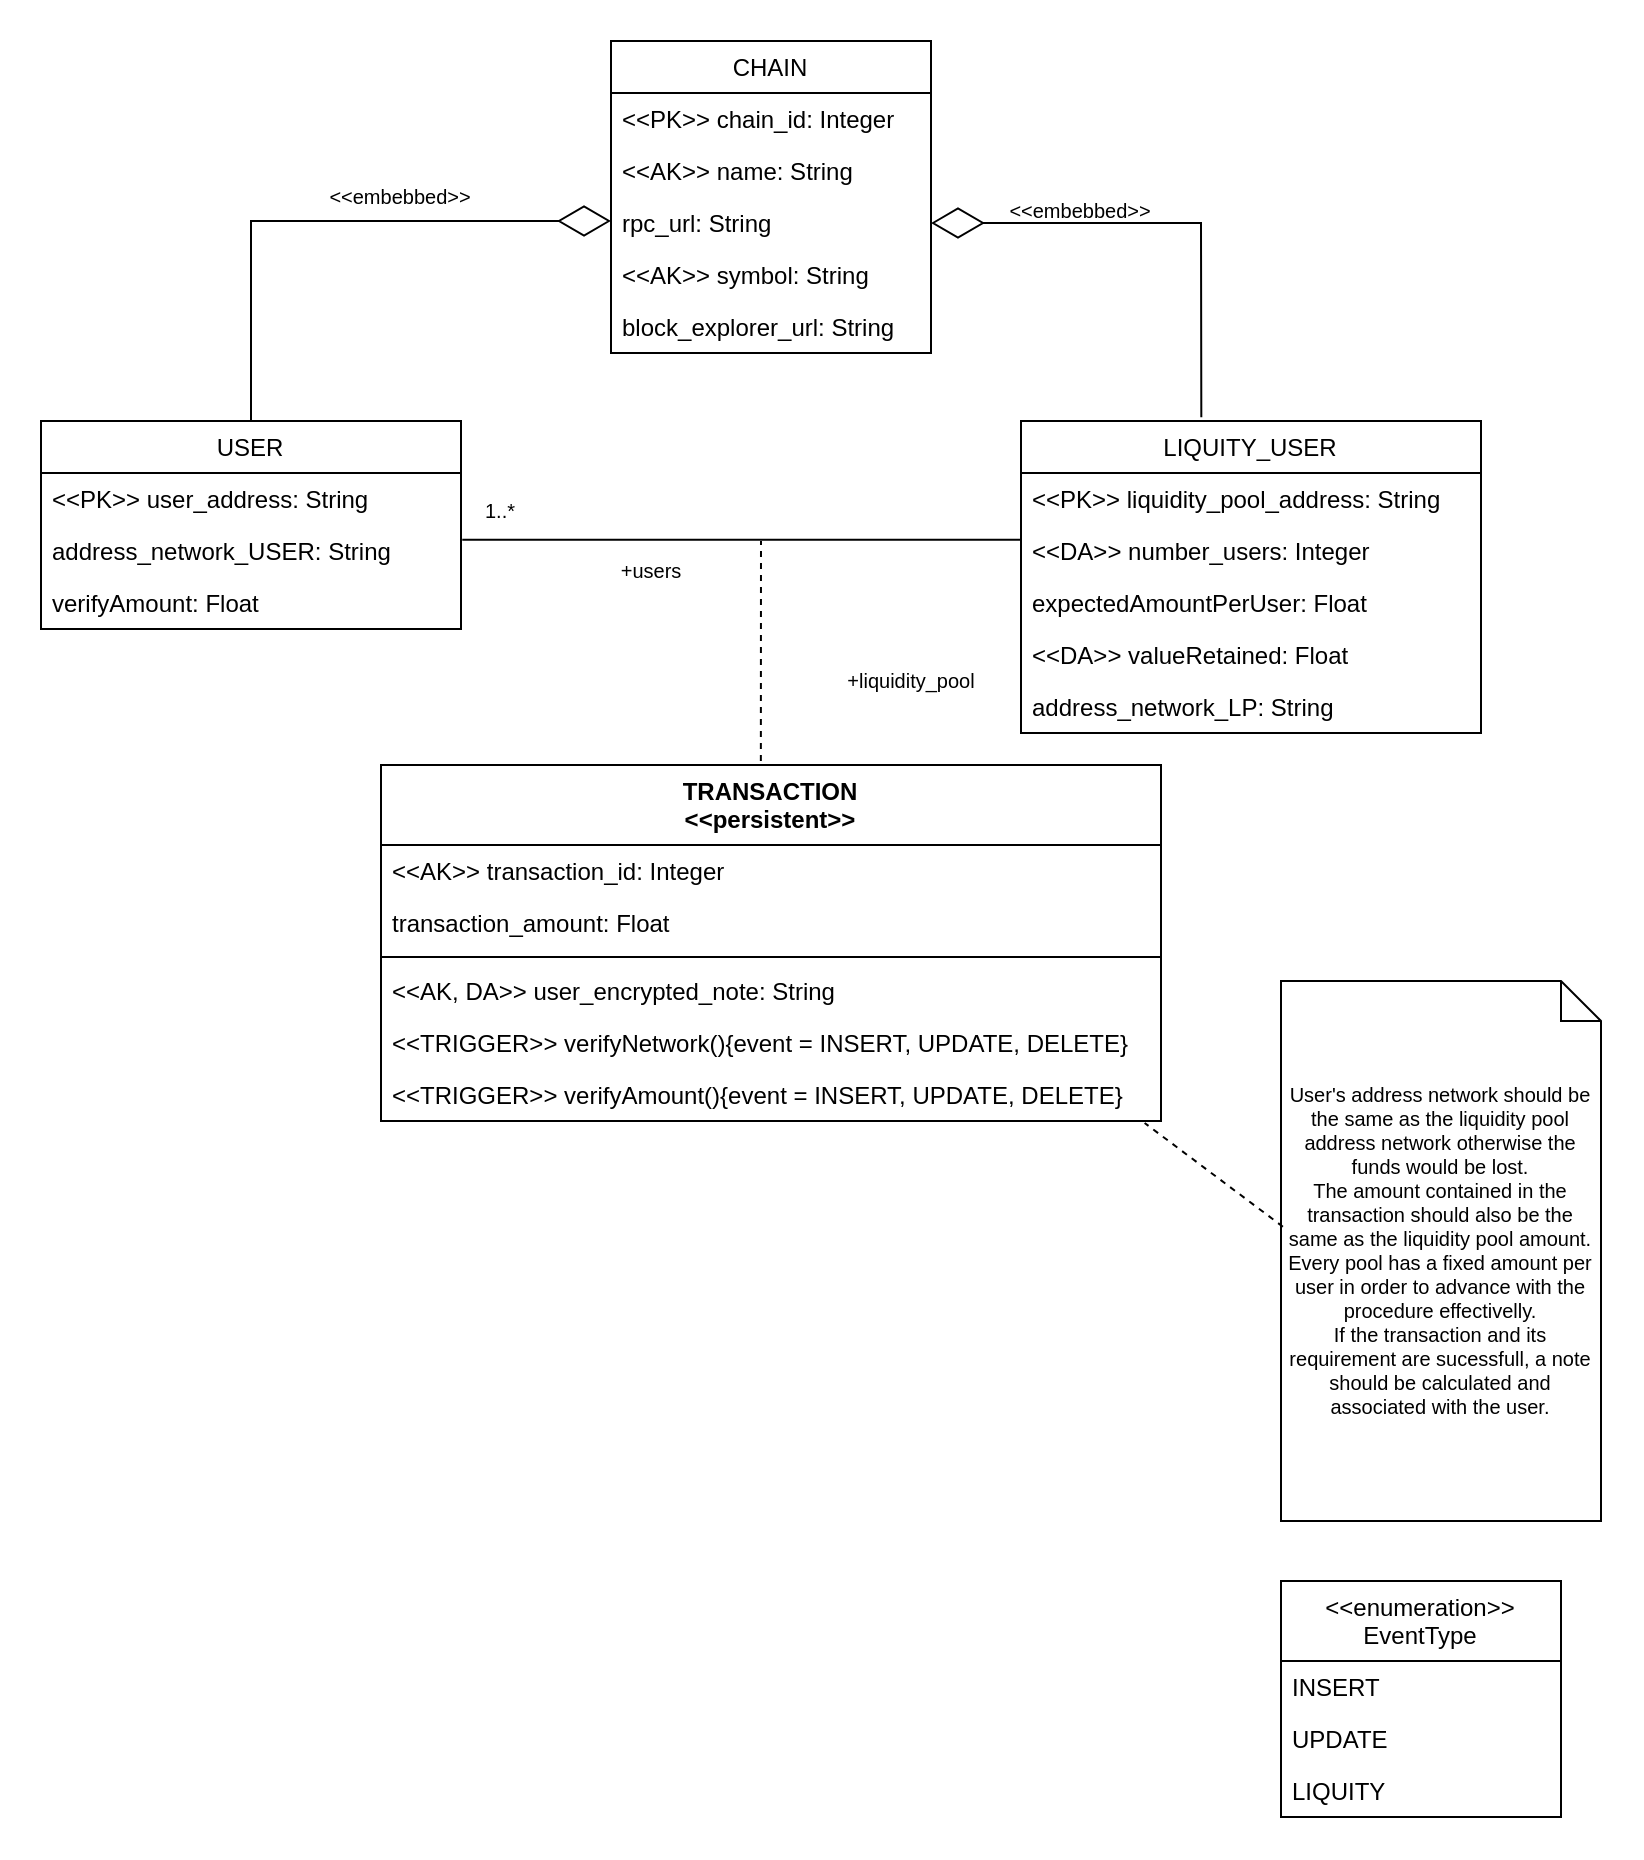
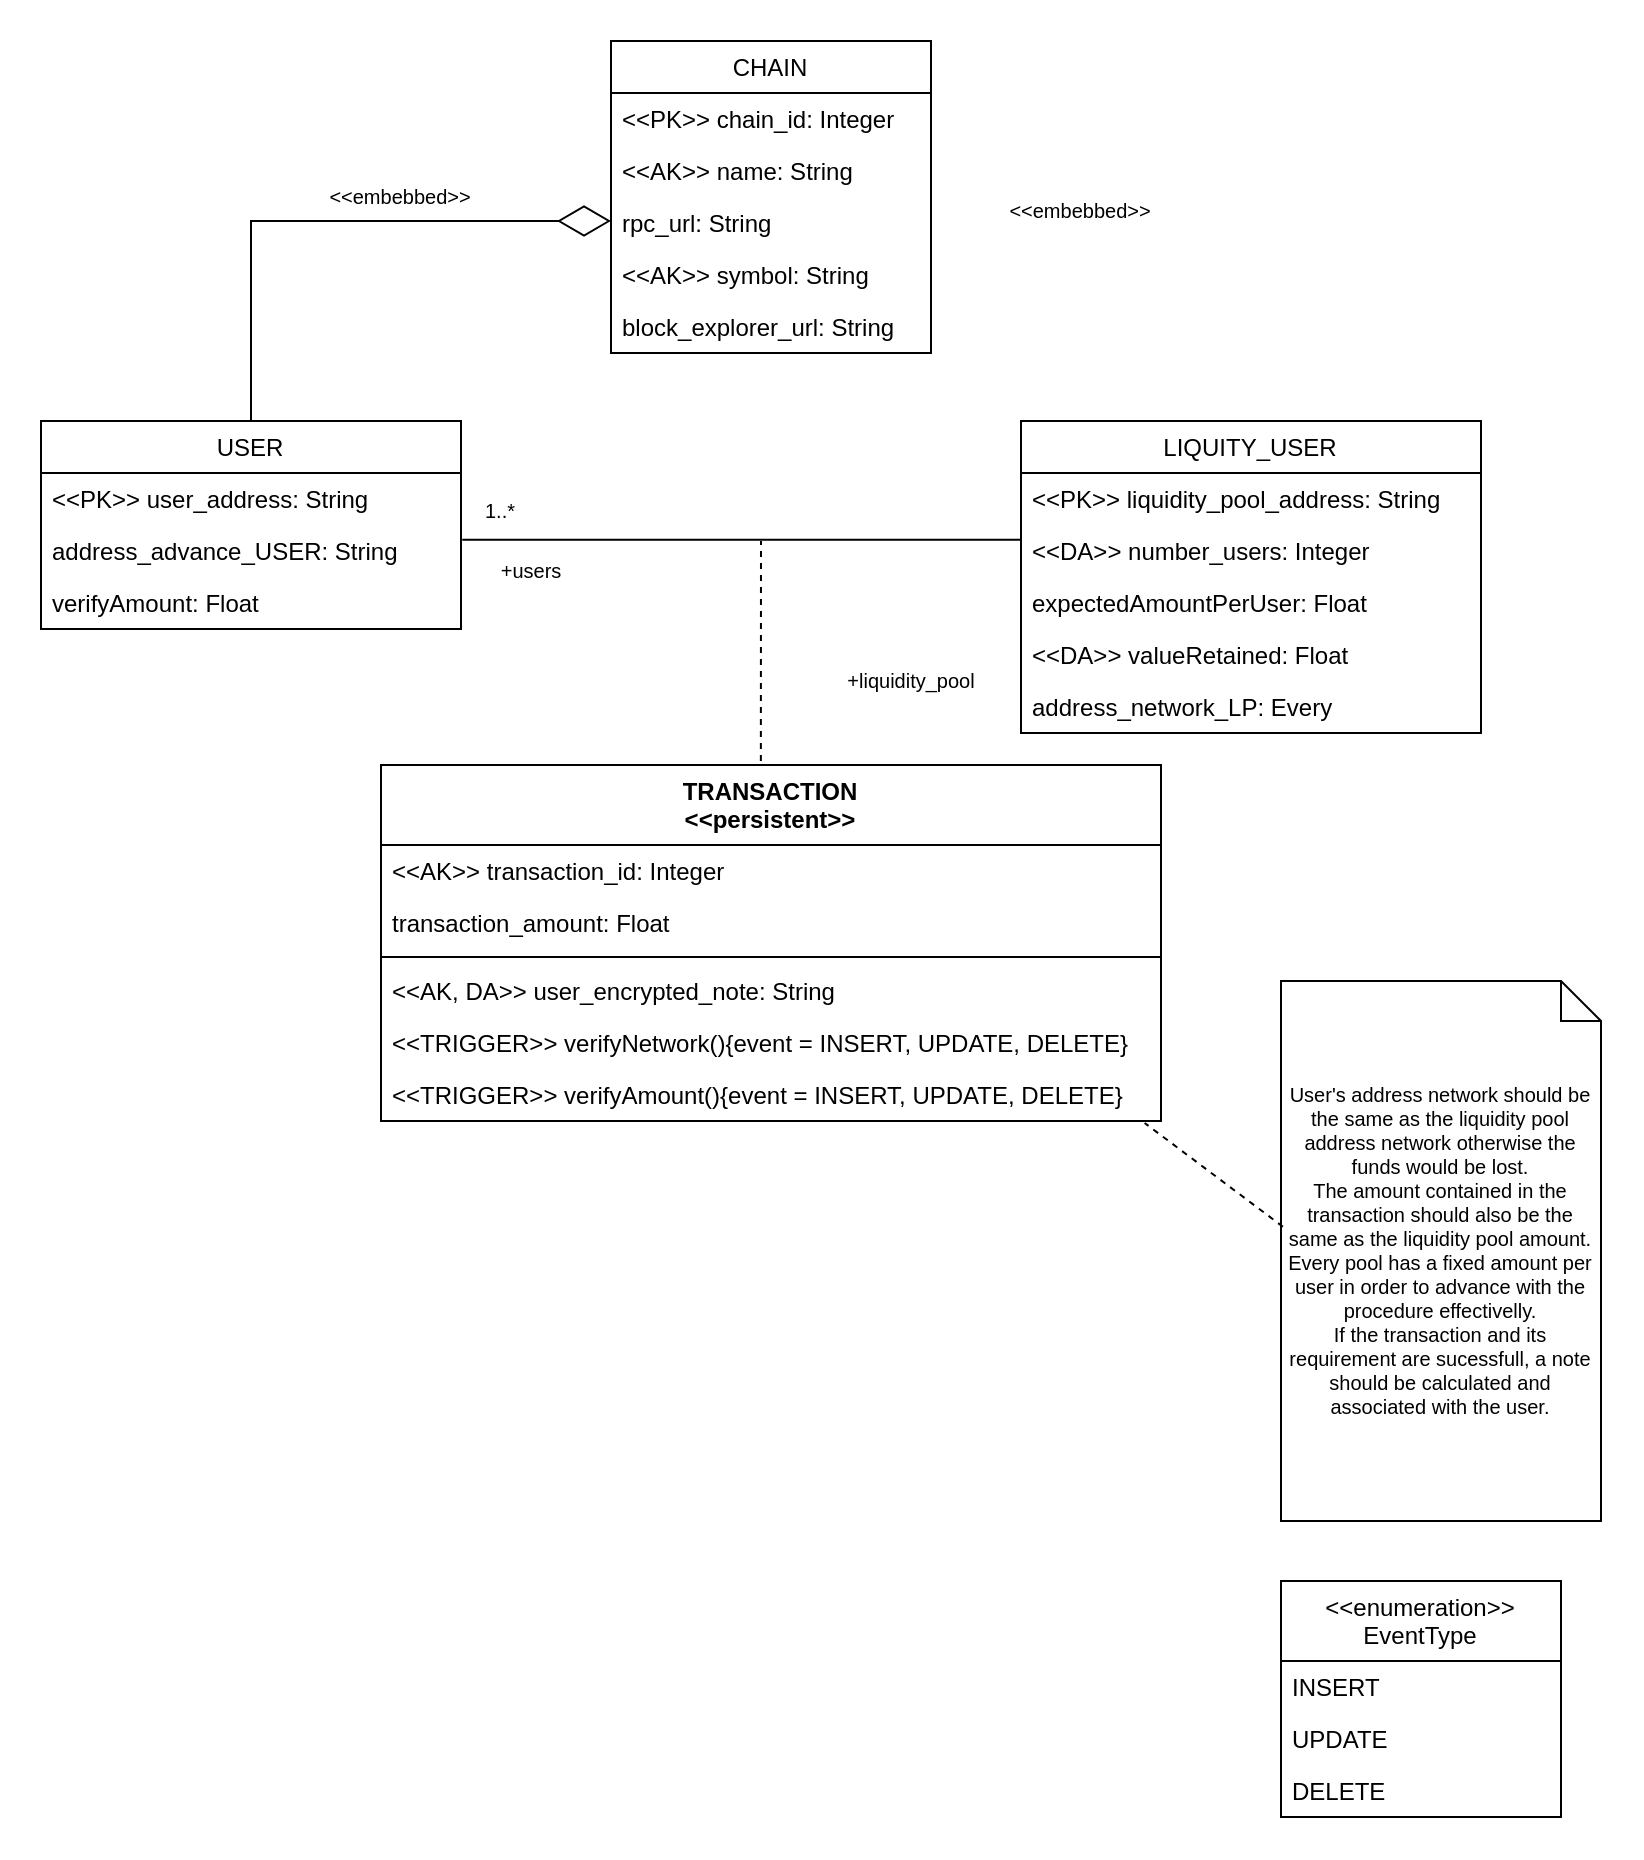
  <mxCell id="0" />
  <mxCell id="1" parent="0" />
  <mxCell id="2" value="CHAIN" style="swimlane;fontStyle=0;childLayout=stackLayout;horizontal=1;startSize=26;fillColor=none;horizontalStack=0;resizeParent=1;resizeParentMax=0;resizeLast=0;collapsible=1;marginBottom=0;" parent="1" vertex="1"><mxGeometry x="305" y="20" width="160" height="156" as="geometry" /></mxCell>
  <mxCell id="3" value="&lt;&lt;PK&gt;&gt; chain_id: Integer" style="text;strokeColor=none;fillColor=none;align=left;verticalAlign=top;spacingLeft=4;spacingRight=4;overflow=hidden;rotatable=0;points=[[0,0.5],[1,0.5]];portConstraint=eastwest;" parent="2" vertex="1"><mxGeometry y="26" width="160" height="26" as="geometry" /></mxCell>
  <mxCell id="4" value="&lt;&lt;AK&gt;&gt; name: String" style="text;strokeColor=none;fillColor=none;align=left;verticalAlign=top;spacingLeft=4;spacingRight=4;overflow=hidden;rotatable=0;points=[[0,0.5],[1,0.5]];portConstraint=eastwest;" parent="2" vertex="1"><mxGeometry y="52" width="160" height="26" as="geometry" /></mxCell>
  <mxCell id="5" value="rpc_url: String" style="text;strokeColor=none;fillColor=none;align=left;verticalAlign=top;spacingLeft=4;spacingRight=4;overflow=hidden;rotatable=0;points=[[0,0.5],[1,0.5]];portConstraint=eastwest;" parent="2" vertex="1"><mxGeometry y="78" width="160" height="26" as="geometry" /></mxCell>
  <mxCell id="6" value="&lt;&lt;AK&gt;&gt; symbol: String" style="text;strokeColor=none;fillColor=none;align=left;verticalAlign=top;spacingLeft=4;spacingRight=4;overflow=hidden;rotatable=0;points=[[0,0.5],[1,0.5]];portConstraint=eastwest;" parent="2" vertex="1"><mxGeometry y="104" width="160" height="26" as="geometry" /></mxCell>
  <mxCell id="7" value="block_explorer_url: String" style="text;strokeColor=none;fillColor=none;align=left;verticalAlign=top;spacingLeft=4;spacingRight=4;overflow=hidden;rotatable=0;points=[[0,0.5],[1,0.5]];portConstraint=eastwest;" parent="2" vertex="1"><mxGeometry y="130" width="160" height="26" as="geometry" /></mxCell>
  <mxCell id="8" value="USER" style="swimlane;fontStyle=0;childLayout=stackLayout;horizontal=1;startSize=26;fillColor=none;horizontalStack=0;resizeParent=1;resizeParentMax=0;resizeLast=0;collapsible=1;marginBottom=0;" parent="1" vertex="1"><mxGeometry x="20" y="210" width="210" height="104" as="geometry" /></mxCell>
  <mxCell id="9" value="&lt;&lt;PK&gt;&gt; user_address: String" style="text;strokeColor=none;fillColor=none;align=left;verticalAlign=top;spacingLeft=4;spacingRight=4;overflow=hidden;rotatable=0;points=[[0,0.5],[1,0.5]];portConstraint=eastwest;" parent="8" vertex="1"><mxGeometry y="26" width="210" height="26" as="geometry" /></mxCell>
- <mxCell id="10" value="address_network_USER: String" style="text;strokeColor=none;fillColor=none;align=left;verticalAlign=top;spacingLeft=4;spacingRight=4;overflow=hidden;rotatable=0;points=[[0,0.5],[1,0.5]];portConstraint=eastwest;" parent="8" vertex="1"><mxGeometry y="52" width="210" height="26" as="geometry" /></mxCell>
+ <mxCell id="10" value="address_advance_USER: String" style="text;strokeColor=none;fillColor=none;align=left;verticalAlign=top;spacingLeft=4;spacingRight=4;overflow=hidden;rotatable=0;points=[[0,0.5],[1,0.5]];portConstraint=eastwest;" parent="8" vertex="1"><mxGeometry y="52" width="210" height="26" as="geometry" /></mxCell>
  <mxCell id="11" value="verifyAmount: Float" style="text;strokeColor=none;fillColor=none;align=left;verticalAlign=top;spacingLeft=4;spacingRight=4;overflow=hidden;rotatable=0;points=[[0,0.5],[1,0.5]];portConstraint=eastwest;" parent="8" vertex="1"><mxGeometry y="78" width="210" height="26" as="geometry" /></mxCell>
  <mxCell id="12" value="LIQUITY_USER" style="swimlane;fontStyle=0;childLayout=stackLayout;horizontal=1;startSize=26;fillColor=none;horizontalStack=0;resizeParent=1;resizeParentMax=0;resizeLast=0;collapsible=1;marginBottom=0;" parent="1" vertex="1"><mxGeometry x="510" y="210" width="230" height="156" as="geometry" /></mxCell>
  <mxCell id="13" value="&lt;&lt;PK&gt;&gt; liquidity_pool_address: String" style="text;strokeColor=none;fillColor=none;align=left;verticalAlign=top;spacingLeft=4;spacingRight=4;overflow=hidden;rotatable=0;points=[[0,0.5],[1,0.5]];portConstraint=eastwest;" parent="12" vertex="1"><mxGeometry y="26" width="230" height="26" as="geometry" /></mxCell>
  <mxCell id="14" value="&lt;&lt;DA&gt;&gt; number_users: Integer" style="text;strokeColor=none;fillColor=none;align=left;verticalAlign=top;spacingLeft=4;spacingRight=4;overflow=hidden;rotatable=0;points=[[0,0.5],[1,0.5]];portConstraint=eastwest;" parent="12" vertex="1"><mxGeometry y="52" width="230" height="26" as="geometry" /></mxCell>
  <mxCell id="15" value="expectedAmountPerUser: Float" style="text;strokeColor=none;fillColor=none;align=left;verticalAlign=top;spacingLeft=4;spacingRight=4;overflow=hidden;rotatable=0;points=[[0,0.5],[1,0.5]];portConstraint=eastwest;" parent="12" vertex="1"><mxGeometry y="78" width="230" height="26" as="geometry" /></mxCell>
  <mxCell id="16" value="&lt;&lt;DA&gt;&gt; valueRetained: Float" style="text;strokeColor=none;fillColor=none;align=left;verticalAlign=top;spacingLeft=4;spacingRight=4;overflow=hidden;rotatable=0;points=[[0,0.5],[1,0.5]];portConstraint=eastwest;" parent="12" vertex="1"><mxGeometry y="104" width="230" height="26" as="geometry" /></mxCell>
- <mxCell id="17" value="address_network_LP: String" style="text;strokeColor=none;fillColor=none;align=left;verticalAlign=top;spacingLeft=4;spacingRight=4;overflow=hidden;rotatable=0;points=[[0,0.5],[1,0.5]];portConstraint=eastwest;" parent="12" vertex="1"><mxGeometry y="130" width="230" height="26" as="geometry" /></mxCell>
+ <mxCell id="17" value="address_network_LP: Every" style="text;strokeColor=none;fillColor=none;align=left;verticalAlign=top;spacingLeft=4;spacingRight=4;overflow=hidden;rotatable=0;points=[[0,0.5],[1,0.5]];portConstraint=eastwest;" parent="12" vertex="1"><mxGeometry y="130" width="230" height="26" as="geometry" /></mxCell>
  <mxCell id="18" value="TRANSACTION&#10;&lt;&lt;persistent&gt;&gt;" style="swimlane;fontStyle=1;align=center;verticalAlign=top;childLayout=stackLayout;horizontal=1;startSize=40;horizontalStack=0;resizeParent=1;resizeParentMax=0;resizeLast=0;collapsible=1;marginBottom=0;" parent="1" vertex="1"><mxGeometry x="190" y="382" width="390" height="178" as="geometry" /></mxCell>
  <mxCell id="19" value="&lt;&lt;AK&gt;&gt; transaction_id: Integer" style="text;strokeColor=none;fillColor=none;align=left;verticalAlign=top;spacingLeft=4;spacingRight=4;overflow=hidden;rotatable=0;points=[[0,0.5],[1,0.5]];portConstraint=eastwest;" parent="18" vertex="1"><mxGeometry y="40" width="390" height="26" as="geometry" /></mxCell>
  <mxCell id="20" value="transaction_amount: Float" style="text;strokeColor=none;fillColor=none;align=left;verticalAlign=top;spacingLeft=4;spacingRight=4;overflow=hidden;rotatable=0;points=[[0,0.5],[1,0.5]];portConstraint=eastwest;" parent="18" vertex="1"><mxGeometry y="66" width="390" height="26" as="geometry" /></mxCell>
  <mxCell id="21" value="" style="line;strokeWidth=1;fillColor=none;align=left;verticalAlign=middle;spacingTop=-1;spacingLeft=3;spacingRight=3;rotatable=0;labelPosition=right;points=[];portConstraint=eastwest;strokeColor=inherit;" parent="18" vertex="1"><mxGeometry y="92" width="390" height="8" as="geometry" /></mxCell>
  <mxCell id="22" value="&lt;&lt;AK, DA&gt;&gt; user_encrypted_note: String" style="text;strokeColor=none;fillColor=none;align=left;verticalAlign=top;spacingLeft=4;spacingRight=4;overflow=hidden;rotatable=0;points=[[0,0.5],[1,0.5]];portConstraint=eastwest;" parent="18" vertex="1"><mxGeometry y="100" width="390" height="26" as="geometry" /></mxCell>
  <mxCell id="23" value="&lt;&lt;TRIGGER&gt;&gt; verifyNetwork(){event = INSERT, UPDATE, DELETE}" style="text;strokeColor=none;fillColor=none;align=left;verticalAlign=top;spacingLeft=4;spacingRight=4;overflow=hidden;rotatable=0;points=[[0,0.5],[1,0.5]];portConstraint=eastwest;" parent="18" vertex="1"><mxGeometry y="126" width="390" height="26" as="geometry" /></mxCell>
  <mxCell id="24" value="&lt;&lt;TRIGGER&gt;&gt; verifyAmount(){event = INSERT, UPDATE, DELETE}" style="text;strokeColor=none;fillColor=none;align=left;verticalAlign=top;spacingLeft=4;spacingRight=4;overflow=hidden;rotatable=0;points=[[0,0.5],[1,0.5]];portConstraint=eastwest;" parent="18" vertex="1"><mxGeometry y="152" width="390" height="26" as="geometry" /></mxCell>
  <mxCell id="25" value="&lt;&lt;enumeration&gt;&gt;&#10;EventType" style="swimlane;fontStyle=0;childLayout=stackLayout;horizontal=1;startSize=40;fillColor=none;horizontalStack=0;resizeParent=1;resizeParentMax=0;resizeLast=0;collapsible=1;marginBottom=0;" parent="1" vertex="1"><mxGeometry x="640" y="790" width="140" height="118" as="geometry" /></mxCell>
  <mxCell id="26" value="INSERT" style="text;strokeColor=none;fillColor=none;align=left;verticalAlign=top;spacingLeft=4;spacingRight=4;overflow=hidden;rotatable=0;points=[[0,0.5],[1,0.5]];portConstraint=eastwest;" parent="25" vertex="1"><mxGeometry y="40" width="140" height="26" as="geometry" /></mxCell>
  <mxCell id="27" value="UPDATE" style="text;strokeColor=none;fillColor=none;align=left;verticalAlign=top;spacingLeft=4;spacingRight=4;overflow=hidden;rotatable=0;points=[[0,0.5],[1,0.5]];portConstraint=eastwest;" parent="25" vertex="1"><mxGeometry y="66" width="140" height="26" as="geometry" /></mxCell>
- <mxCell id="28" value="LIQUITY" style="text;strokeColor=none;fillColor=none;align=left;verticalAlign=top;spacingLeft=4;spacingRight=4;overflow=hidden;rotatable=0;points=[[0,0.5],[1,0.5]];portConstraint=eastwest;" parent="25" vertex="1"><mxGeometry y="92" width="140" height="26" as="geometry" /></mxCell>
+ <mxCell id="28" value="DELETE" style="text;strokeColor=none;fillColor=none;align=left;verticalAlign=top;spacingLeft=4;spacingRight=4;overflow=hidden;rotatable=0;points=[[0,0.5],[1,0.5]];portConstraint=eastwest;" parent="25" vertex="1"><mxGeometry y="92" width="140" height="26" as="geometry" /></mxCell>
  <mxCell id="29" value="&amp;lt;&amp;lt;embebbed&amp;gt;&amp;gt;" style="text;html=1;strokeColor=none;fillColor=none;align=center;verticalAlign=middle;whiteSpace=wrap;rounded=0;fontSize=10;" parent="1" vertex="1"><mxGeometry x="500" y="90" width="80" height="30" as="geometry" /></mxCell>
  <mxCell id="30" value="&amp;lt;&amp;lt;embebbed&amp;gt;&amp;gt;" style="text;html=1;strokeColor=none;fillColor=none;align=center;verticalAlign=middle;whiteSpace=wrap;rounded=0;fontSize=10;" parent="1" vertex="1"><mxGeometry x="160" y="83" width="80" height="30" as="geometry" /></mxCell>
  <mxCell id="31" value="User's address network should be the same as the liquidity pool address network otherwise the funds would be lost.&lt;br&gt;The amount contained in the transaction should also be the same as the liquidity pool amount. Every pool has a fixed amount per user in order to advance with the procedure effectivelly.&lt;br&gt;If the transaction and its requirement are sucessfull, a note should be calculated and associated with the user." style="shape=note;size=20;whiteSpace=wrap;html=1;fontSize=10;" parent="1" vertex="1"><mxGeometry x="640" y="490" width="160" height="270" as="geometry" /></mxCell>
  <mxCell id="32" value="" style="endArrow=none;html=1;rounded=0;fontSize=10;exitX=1.003;exitY=0.284;exitDx=0;exitDy=0;exitPerimeter=0;entryX=-0.002;entryY=0.284;entryDx=0;entryDy=0;entryPerimeter=0;" parent="1" source="10" target="14" edge="1"><mxGeometry width="50" height="50" relative="1" as="geometry"><mxPoint x="234.37" y="270.216" as="sourcePoint" /><mxPoint x="405" y="237" as="targetPoint" /></mxGeometry></mxCell>
  <mxCell id="33" value="1..*" style="text;html=1;strokeColor=none;fillColor=none;align=center;verticalAlign=middle;whiteSpace=wrap;rounded=0;fontSize=10;" parent="1" vertex="1"><mxGeometry x="220" y="240" width="60" height="30" as="geometry" /></mxCell>
- <mxCell id="34" value="+users" style="text;html=1;align=center;verticalAlign=middle;resizable=0;points=[];autosize=1;strokeColor=none;fillColor=none;fontSize=10;" parent="1" vertex="1"><mxGeometry x="300" y="270" width="50" height="30" as="geometry" /></mxCell>
+ <mxCell id="34" value="+users" style="text;html=1;align=center;verticalAlign=middle;resizable=0;points=[];autosize=1;strokeColor=none;fillColor=none;fontSize=10;" parent="1" vertex="1"><mxGeometry x="240" y="270" width="50" height="30" as="geometry" /></mxCell>
  <mxCell id="35" value="+liquidity_pool" style="text;html=1;align=center;verticalAlign=middle;resizable=0;points=[];autosize=1;strokeColor=none;fillColor=none;fontSize=10;" parent="1" vertex="1"><mxGeometry x="410" y="325" width="90" height="30" as="geometry" /></mxCell>
  <mxCell id="36" value="" style="endArrow=none;dashed=1;html=1;rounded=0;fontSize=10;exitX=0.487;exitY=-0.011;exitDx=0;exitDy=0;exitPerimeter=0;" parent="1" source="18" edge="1"><mxGeometry width="50" height="50" relative="1" as="geometry"><mxPoint x="360" y="340" as="sourcePoint" /><mxPoint x="380" y="270" as="targetPoint" /></mxGeometry></mxCell>
  <mxCell id="37" value="" style="endArrow=none;dashed=1;html=1;rounded=0;fontSize=10;entryX=0.979;entryY=1.038;entryDx=0;entryDy=0;entryPerimeter=0;exitX=0.006;exitY=0.455;exitDx=0;exitDy=0;exitPerimeter=0;" parent="1" source="31" target="24" edge="1"><mxGeometry width="50" height="50" relative="1" as="geometry"><mxPoint x="550" y="640" as="sourcePoint" /><mxPoint x="579.22" y="561.326" as="targetPoint" /></mxGeometry></mxCell>
  <mxCell id="38" value="" style="endArrow=diamondThin;endFill=0;endSize=24;html=1;rounded=0;exitX=0.5;exitY=0;exitDx=0;exitDy=0;" parent="1" source="8" edge="1"><mxGeometry width="160" relative="1" as="geometry"><mxPoint x="125" y="200" as="sourcePoint" /><mxPoint x="305" y="110" as="targetPoint" /><Array as="points"><mxPoint x="125" y="110" /></Array></mxGeometry></mxCell>
- <mxCell id="39" value="" style="endArrow=diamondThin;endFill=0;endSize=24;html=1;rounded=0;exitX=0.392;exitY=-0.012;exitDx=0;exitDy=0;exitPerimeter=0;entryX=1;entryY=0.5;entryDx=0;entryDy=0;" parent="1" source="12" target="5" edge="1"><mxGeometry width="160" relative="1" as="geometry"><mxPoint x="510" y="130" as="sourcePoint" /><mxPoint x="670" y="130" as="targetPoint" /><Array as="points"><mxPoint x="600" y="111" /></Array></mxGeometry></mxCell>
